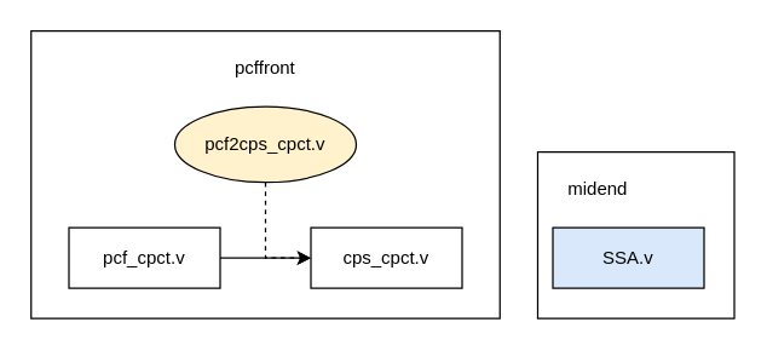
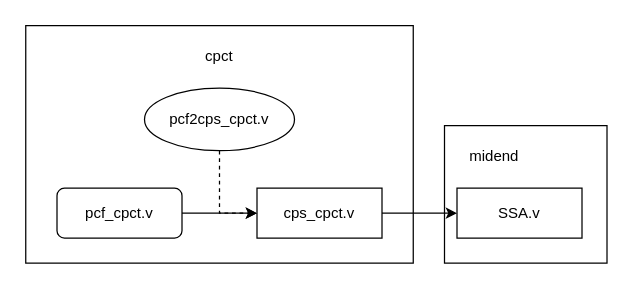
  <mxCell id="0" />
  <mxCell id="1" parent="0" />
  <mxCell id="2" value="" style="edgeStyle=orthogonalEdgeStyle;rounded=0;orthogonalLoop=1;jettySize=auto;html=1;" edge="1" parent="1" source="3" target="5"><mxGeometry relative="1" as="geometry" /></mxCell>
- <mxCell id="3" value="pcf_cpct.v" style="rounded=0;whiteSpace=wrap;html=1;" vertex="1" parent="1"><mxGeometry x="45" y="150" width="100" height="40" as="geometry" /></mxCell>
+ <mxCell id="3" value="pcf_cpct.v" style="whiteSpace=wrap;html=1;rounded=1;" vertex="1" parent="1"><mxGeometry x="45" y="150" width="100" height="40" as="geometry" /></mxCell>
+ <mxCell id="4" value="" style="edgeStyle=orthogonalEdgeStyle;rounded=0;orthogonalLoop=1;jettySize=auto;html=1;" edge="1" parent="1" source="5" target="6"><mxGeometry relative="1" as="geometry" /></mxCell>
  <mxCell id="5" value="cps_cpct.v" style="whiteSpace=wrap;html=1;rounded=0;" vertex="1" parent="1"><mxGeometry x="205" y="150" width="100" height="40" as="geometry" /></mxCell>
- <mxCell id="6" value="SSA.v" style="whiteSpace=wrap;html=1;rounded=0;fillColor=#dae8fc;" vertex="1" parent="1"><mxGeometry x="365" y="150" width="100" height="40" as="geometry" /></mxCell>
+ <mxCell id="6" value="SSA.v" style="whiteSpace=wrap;html=1;rounded=0;" vertex="1" parent="1"><mxGeometry x="365" y="150" width="100" height="40" as="geometry" /></mxCell>
  <mxCell id="7" value="" style="edgeStyle=orthogonalEdgeStyle;rounded=0;orthogonalLoop=1;jettySize=auto;html=1;dashed=1;" edge="1" parent="1" source="8" target="5"><mxGeometry relative="1" as="geometry"><Array as="points"><mxPoint x="175" y="170" /></Array></mxGeometry></mxCell>
- <mxCell id="8" value="pcf2cps_cpct.v" style="ellipse;whiteSpace=wrap;html=1;fillColor=#fff2cc;" vertex="1" parent="1"><mxGeometry x="115" y="70" width="120" height="50" as="geometry" /></mxCell>
+ <mxCell id="8" value="pcf2cps_cpct.v" style="ellipse;whiteSpace=wrap;html=1;" vertex="1" parent="1"><mxGeometry x="115" y="70" width="120" height="50" as="geometry" /></mxCell>
  <mxCell id="9" value="" style="rounded=0;whiteSpace=wrap;html=1;fillColor=none;" vertex="1" parent="1"><mxGeometry x="20" y="20" width="310" height="190" as="geometry" /></mxCell>
- <mxCell id="10" value="pcffront" style="text;html=1;strokeColor=none;fillColor=none;align=center;verticalAlign=middle;whiteSpace=wrap;rounded=0;" vertex="1" parent="1"><mxGeometry x="145" y="30" width="60" height="30" as="geometry" /></mxCell>
+ <mxCell id="10" value="cpct" style="text;html=1;strokeColor=none;fillColor=none;align=center;verticalAlign=middle;whiteSpace=wrap;rounded=0;" vertex="1" parent="1"><mxGeometry x="145" y="30" width="60" height="30" as="geometry" /></mxCell>
  <mxCell id="11" value="" style="rounded=0;whiteSpace=wrap;html=1;fillColor=none;" vertex="1" parent="1"><mxGeometry x="355" y="100" width="130" height="110" as="geometry" /></mxCell>
  <mxCell id="12" value="midend" style="text;html=1;strokeColor=none;fillColor=none;align=center;verticalAlign=middle;whiteSpace=wrap;rounded=0;" vertex="1" parent="1"><mxGeometry x="365" y="110" width="60" height="30" as="geometry" /></mxCell>
